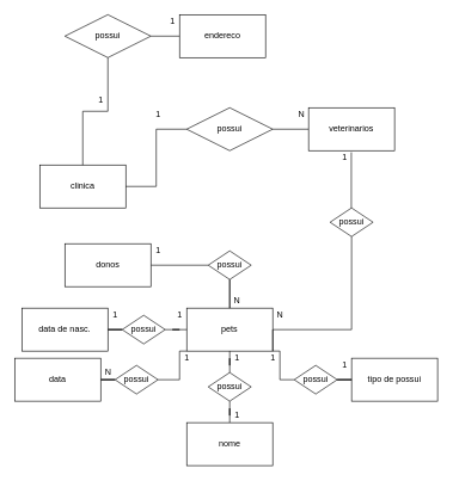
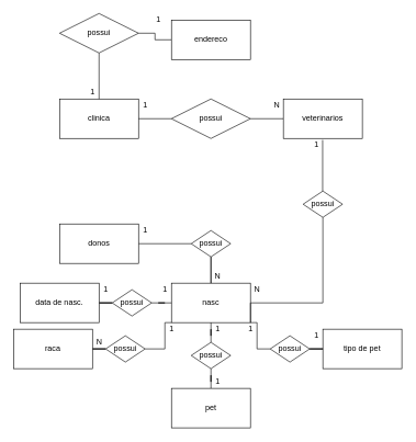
  <mxCell id="0" />
  <mxCell id="1" parent="0" />
- <mxCell id="2" value="clinica" style="rounded=0;whiteSpace=wrap;html=1;" parent="1" vertex="1"><mxGeometry x="55" y="230" width="120" height="60" as="geometry" /></mxCell>
+ <mxCell id="2" value="clinica" style="rounded=0;whiteSpace=wrap;html=1;" parent="1" vertex="1"><mxGeometry x="90" y="150" width="120" height="60" as="geometry" /></mxCell>
  <mxCell id="3" style="edgeStyle=orthogonalEdgeStyle;rounded=0;orthogonalLoop=1;jettySize=auto;html=1;entryX=0;entryY=0.5;entryDx=0;entryDy=0;endArrow=none;endFill=0;" parent="1" source="5" target="6" edge="1"><mxGeometry relative="1" as="geometry" /></mxCell>
  <mxCell id="4" style="edgeStyle=orthogonalEdgeStyle;rounded=0;orthogonalLoop=1;jettySize=auto;html=1;entryX=0.5;entryY=0;entryDx=0;entryDy=0;endArrow=none;endFill=0;" parent="1" source="5" target="2" edge="1"><mxGeometry relative="1" as="geometry" /></mxCell>
  <mxCell id="5" value="possui" style="shape=rhombus;perimeter=rhombusPerimeter;whiteSpace=wrap;html=1;align=center;" parent="1" vertex="1"><mxGeometry x="90" width="120" height="60" as="geometry" y="20" /></mxCell>
- <mxCell id="6" value="endereco" style="rounded=0;whiteSpace=wrap;html=1;" parent="1" vertex="1"><mxGeometry x="250" width="120" height="60" as="geometry" y="20" /></mxCell>
+ <mxCell id="6" value="endereco" style="rounded=0;whiteSpace=wrap;html=1;" parent="1" vertex="1"><mxGeometry x="260" y="30" width="120" height="60" as="geometry" /></mxCell>
  <mxCell id="7" style="edgeStyle=orthogonalEdgeStyle;rounded=0;orthogonalLoop=1;jettySize=auto;html=1;entryX=0;entryY=0.5;entryDx=0;entryDy=0;endArrow=none;endFill=0;" parent="1" source="8" target="31" edge="1"><mxGeometry relative="1" as="geometry"><mxPoint x="270" y="370" as="targetPoint" /></mxGeometry></mxCell>
  <mxCell id="8" value="donos" style="rounded=0;whiteSpace=wrap;html=1;" parent="1" vertex="1"><mxGeometry x="90" y="340" width="120" height="60" as="geometry" /></mxCell>
  <mxCell id="9" value="" style="edgeStyle=orthogonalEdgeStyle;rounded=0;orthogonalLoop=1;jettySize=auto;html=1;endArrow=none;endFill=0;" parent="1" source="12" target="31" edge="1"><mxGeometry relative="1" as="geometry" /></mxCell>
  <mxCell id="10" style="edgeStyle=orthogonalEdgeStyle;rounded=0;orthogonalLoop=1;jettySize=auto;html=1;endArrow=none;endFill=0;entryX=0.5;entryY=1;entryDx=0;entryDy=0;" parent="1" source="12" target="45" edge="1"><mxGeometry relative="1" as="geometry"><mxPoint x="490" y="380" as="targetPoint" /></mxGeometry></mxCell>
  <mxCell id="11" style="edgeStyle=orthogonalEdgeStyle;rounded=0;orthogonalLoop=1;jettySize=auto;html=1;exitX=0;exitY=1;exitDx=0;exitDy=0;endArrow=none;endFill=0;" parent="1" source="12" edge="1"><mxGeometry relative="1" as="geometry"><mxPoint x="220" y="530" as="targetPoint" /><Array as="points"><mxPoint x="250" y="490" /></Array></mxGeometry></mxCell>
- <mxCell id="12" value="pets" style="rounded=0;whiteSpace=wrap;html=1;" parent="1" vertex="1"><mxGeometry x="260" y="430" width="120" height="60" as="geometry" /></mxCell>
+ <mxCell id="12" value="nasc" style="rounded=0;whiteSpace=wrap;html=1;" parent="1" vertex="1"><mxGeometry x="260" y="430" width="120" height="60" as="geometry" /></mxCell>
  <mxCell id="13" value="N" style="text;html=1;align=center;verticalAlign=middle;resizable=0;points=[];autosize=1;strokeColor=none;" parent="1" vertex="1"><mxGeometry x="320" y="410" width="20" height="20" as="geometry" /></mxCell>
  <mxCell id="14" value="1" style="text;html=1;align=center;verticalAlign=middle;resizable=0;points=[];autosize=1;strokeColor=none;" parent="1" vertex="1"><mxGeometry x="210" y="340" width="20" height="20" as="geometry" /></mxCell>
  <mxCell id="15" value="1" style="text;html=1;align=center;verticalAlign=middle;resizable=0;points=[];autosize=1;strokeColor=none;" parent="1" vertex="1"><mxGeometry x="130" y="130" width="20" height="20" as="geometry" /></mxCell>
  <mxCell id="16" value="1" style="text;html=1;align=center;verticalAlign=middle;resizable=0;points=[];autosize=1;strokeColor=none;" parent="1" vertex="1"><mxGeometry x="230" width="20" height="20" as="geometry" y="20" /></mxCell>
  <mxCell id="17" style="edgeStyle=orthogonalEdgeStyle;rounded=0;orthogonalLoop=1;jettySize=auto;html=1;entryX=1;entryY=0.5;entryDx=0;entryDy=0;endArrow=none;endFill=0;" parent="1" source="19" target="29" edge="1"><mxGeometry relative="1" as="geometry" /></mxCell>
  <mxCell id="18" style="edgeStyle=orthogonalEdgeStyle;rounded=0;orthogonalLoop=1;jettySize=auto;html=1;entryX=0;entryY=0.5;entryDx=0;entryDy=0;endArrow=none;endFill=0;" parent="1" source="19" target="12" edge="1"><mxGeometry relative="1" as="geometry" /></mxCell>
  <mxCell id="19" value="possui" style="shape=rhombus;perimeter=rhombusPerimeter;whiteSpace=wrap;html=1;align=center;" parent="1" vertex="1"><mxGeometry x="170" y="440" width="60" height="40" as="geometry" /></mxCell>
- <mxCell id="20" value="tipo de possui" style="rounded=0;whiteSpace=wrap;html=1;" parent="1" vertex="1"><mxGeometry x="490" y="500" width="120" height="60" as="geometry" /></mxCell>
+ <mxCell id="20" value="tipo de pet" style="rounded=0;whiteSpace=wrap;html=1;" parent="1" vertex="1"><mxGeometry x="490" y="500" width="120" height="60" as="geometry" /></mxCell>
  <mxCell id="21" value="1" style="text;html=1;align=center;verticalAlign=middle;resizable=0;points=[];autosize=1;strokeColor=none;" parent="1" vertex="1"><mxGeometry x="240" y="430" width="20" height="20" as="geometry" /></mxCell>
  <mxCell id="22" style="edgeStyle=orthogonalEdgeStyle;rounded=0;orthogonalLoop=1;jettySize=auto;html=1;entryX=0.5;entryY=1;entryDx=0;entryDy=0;endArrow=none;endFill=0;" parent="1" source="24" target="12" edge="1"><mxGeometry relative="1" as="geometry" /></mxCell>
  <mxCell id="23" value="" style="edgeStyle=orthogonalEdgeStyle;rounded=0;orthogonalLoop=1;jettySize=auto;html=1;endArrow=none;endFill=0;" parent="1" source="24" target="25" edge="1"><mxGeometry relative="1" as="geometry" /></mxCell>
  <mxCell id="24" value="possui" style="shape=rhombus;perimeter=rhombusPerimeter;whiteSpace=wrap;html=1;align=center;" parent="1" vertex="1"><mxGeometry x="290" y="520" width="60" height="40" as="geometry" /></mxCell>
- <mxCell id="25" value="nome" style="rounded=0;whiteSpace=wrap;html=1;" parent="1" vertex="1"><mxGeometry x="260" y="590" width="120" height="60" as="geometry" /></mxCell>
+ <mxCell id="25" value="pet" style="rounded=0;whiteSpace=wrap;html=1;" parent="1" vertex="1"><mxGeometry x="260" y="590" width="120" height="60" as="geometry" /></mxCell>
  <mxCell id="26" value="1" style="text;html=1;align=center;verticalAlign=middle;resizable=0;points=[];autosize=1;strokeColor=none;" parent="1" vertex="1"><mxGeometry x="150" y="430" width="20" height="20" as="geometry" /></mxCell>
  <mxCell id="27" value="1" style="text;html=1;align=center;verticalAlign=middle;resizable=0;points=[];autosize=1;strokeColor=none;" parent="1" vertex="1"><mxGeometry x="320" y="490" width="20" height="20" as="geometry" /></mxCell>
  <mxCell id="28" value="1" style="text;html=1;align=center;verticalAlign=middle;resizable=0;points=[];autosize=1;strokeColor=none;" parent="1" vertex="1"><mxGeometry x="320" y="570" width="20" height="20" as="geometry" /></mxCell>
  <mxCell id="29" value="data de nasc." style="rounded=0;whiteSpace=wrap;html=1;" parent="1" vertex="1"><mxGeometry x="30" y="430" width="120" height="60" as="geometry" /></mxCell>
  <mxCell id="30" style="edgeStyle=orthogonalEdgeStyle;rounded=0;orthogonalLoop=1;jettySize=auto;html=1;endArrow=none;endFill=0;entryX=0.5;entryY=0;entryDx=0;entryDy=0;" parent="1" source="31" target="12" edge="1"><mxGeometry relative="1" as="geometry"><mxPoint x="300" y="420" as="targetPoint" /></mxGeometry></mxCell>
  <mxCell id="31" value="possui" style="shape=rhombus;perimeter=rhombusPerimeter;whiteSpace=wrap;html=1;align=center;" parent="1" vertex="1"><mxGeometry x="290" y="350" width="60" height="40" as="geometry" /></mxCell>
  <mxCell id="32" style="edgeStyle=orthogonalEdgeStyle;rounded=0;orthogonalLoop=1;jettySize=auto;html=1;exitX=0;exitY=0.5;exitDx=0;exitDy=0;endArrow=none;endFill=0;entryX=1;entryY=0.5;entryDx=0;entryDy=0;" parent="1" source="34" target="12" edge="1"><mxGeometry relative="1" as="geometry"><mxPoint x="390" y="459.862" as="targetPoint" /><Array as="points"><mxPoint x="390" y="530" /><mxPoint x="390" y="490" /><mxPoint x="380" y="490" /></Array></mxGeometry></mxCell>
  <mxCell id="33" style="edgeStyle=orthogonalEdgeStyle;rounded=0;orthogonalLoop=1;jettySize=auto;html=1;entryX=0;entryY=0.5;entryDx=0;entryDy=0;endArrow=none;endFill=0;" parent="1" source="34" target="20" edge="1"><mxGeometry relative="1" as="geometry" /></mxCell>
  <mxCell id="34" value="possui" style="shape=rhombus;perimeter=rhombusPerimeter;whiteSpace=wrap;html=1;align=center;" parent="1" vertex="1"><mxGeometry x="410" y="510" width="60" height="40" as="geometry" /></mxCell>
  <mxCell id="35" value="N" style="text;html=1;align=center;verticalAlign=middle;resizable=0;points=[];autosize=1;strokeColor=none;" parent="1" vertex="1"><mxGeometry x="380" y="430" width="20" height="20" as="geometry" /></mxCell>
  <mxCell id="36" value="1" style="text;html=1;align=center;verticalAlign=middle;resizable=0;points=[];autosize=1;strokeColor=none;" parent="1" vertex="1"><mxGeometry x="470" y="500" width="20" height="20" as="geometry" /></mxCell>
  <mxCell id="37" style="edgeStyle=orthogonalEdgeStyle;rounded=0;orthogonalLoop=1;jettySize=auto;html=1;entryX=1;entryY=0.5;entryDx=0;entryDy=0;endArrow=none;endFill=0;" parent="1" source="39" target="2" edge="1"><mxGeometry relative="1" as="geometry" /></mxCell>
  <mxCell id="38" style="edgeStyle=orthogonalEdgeStyle;rounded=0;orthogonalLoop=1;jettySize=auto;html=1;entryX=0;entryY=0.5;entryDx=0;entryDy=0;endArrow=none;endFill=0;" parent="1" source="39" target="41" edge="1"><mxGeometry relative="1" as="geometry" /></mxCell>
  <mxCell id="39" value="possui" style="shape=rhombus;perimeter=rhombusPerimeter;whiteSpace=wrap;html=1;align=center;" parent="1" vertex="1"><mxGeometry x="260" y="150" width="120" height="60" as="geometry" /></mxCell>
  <mxCell id="40" value="1" style="text;html=1;align=center;verticalAlign=middle;resizable=0;points=[];autosize=1;strokeColor=none;" parent="1" vertex="1"><mxGeometry x="210" y="150" width="20" height="20" as="geometry" /></mxCell>
  <mxCell id="41" value="veterinarios" style="rounded=0;whiteSpace=wrap;html=1;" parent="1" vertex="1"><mxGeometry x="430" y="150" width="120" height="60" as="geometry" /></mxCell>
  <mxCell id="42" value="N" style="text;html=1;align=center;verticalAlign=middle;resizable=0;points=[];autosize=1;strokeColor=none;" parent="1" vertex="1"><mxGeometry x="410" y="150" width="20" height="20" as="geometry" /></mxCell>
  <mxCell id="43" value="1" style="text;html=1;align=center;verticalAlign=middle;resizable=0;points=[];autosize=1;strokeColor=none;" parent="1" vertex="1"><mxGeometry x="470" y="210" width="20" height="20" as="geometry" /></mxCell>
  <mxCell id="44" style="edgeStyle=orthogonalEdgeStyle;rounded=0;orthogonalLoop=1;jettySize=auto;html=1;entryX=0.984;entryY=0.112;entryDx=0;entryDy=0;entryPerimeter=0;endArrow=none;endFill=0;" parent="1" source="45" target="43" edge="1"><mxGeometry relative="1" as="geometry"><Array as="points"><mxPoint x="490" y="212" /></Array></mxGeometry></mxCell>
  <mxCell id="45" value="possui" style="shape=rhombus;perimeter=rhombusPerimeter;whiteSpace=wrap;html=1;align=center;" parent="1" vertex="1"><mxGeometry x="460" y="290" width="60" height="40" as="geometry" /></mxCell>
  <mxCell id="46" value="1" style="text;html=1;align=center;verticalAlign=middle;resizable=0;points=[];autosize=1;strokeColor=none;" parent="1" vertex="1"><mxGeometry x="370" y="490" width="20" height="20" as="geometry" /></mxCell>
  <mxCell id="47" value="" style="edgeStyle=orthogonalEdgeStyle;rounded=0;orthogonalLoop=1;jettySize=auto;html=1;endArrow=none;endFill=0;" parent="1" source="48" target="49" edge="1"><mxGeometry relative="1" as="geometry" /></mxCell>
  <mxCell id="48" value="possui" style="shape=rhombus;perimeter=rhombusPerimeter;whiteSpace=wrap;html=1;align=center;" parent="1" vertex="1"><mxGeometry x="160" y="510" width="60" height="40" as="geometry" /></mxCell>
- <mxCell id="49" value="data" style="rounded=0;whiteSpace=wrap;html=1;" parent="1" vertex="1"><mxGeometry x="20" y="500" width="120" height="60" as="geometry" /></mxCell>
+ <mxCell id="49" value="raca" style="rounded=0;whiteSpace=wrap;html=1;" parent="1" vertex="1"><mxGeometry x="20" y="500" width="120" height="60" as="geometry" /></mxCell>
  <mxCell id="50" value="N" style="text;html=1;align=center;verticalAlign=middle;resizable=0;points=[];autosize=1;strokeColor=none;" parent="1" vertex="1"><mxGeometry x="140" y="510" width="20" height="20" as="geometry" /></mxCell>
  <mxCell id="51" value="1" style="text;html=1;align=center;verticalAlign=middle;resizable=0;points=[];autosize=1;strokeColor=none;" parent="1" vertex="1"><mxGeometry x="250" y="490" width="20" height="20" as="geometry" /></mxCell>
